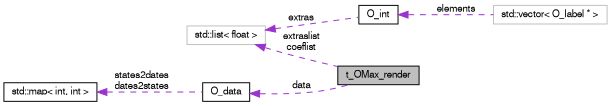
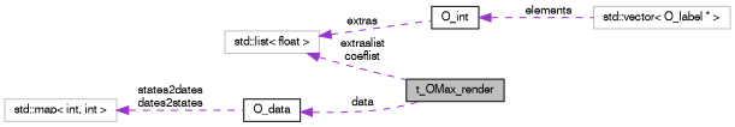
  digraph {
    rankdir=LR
    node [color=black fontname=FreeSans fontsize=10 shape=record]
    edge [color=darkorchid3 dir=back fontname=FreeSans fontsize=10 labelfontname=FreeSans labelfontsize=10 style=dashed]
    n1 [fillcolor=grey75 fontcolor=black height=0.2 label=t_OMax_render style=filled width=0.4]
    n2 [color=grey75 height=0.2 label="std::list\< float \>" width=0.4]
    n3 [height=0.2 label=O_int width=0.4]
    n4 [color=grey75 height=0.2 label="std::vector\< O_label * \>" width=0.4]
    n5 [height=0.2 label=O_data width=0.4]
-   n6 [height=0.2 label="std::map\< int, int \>" width=0.4]
+   n6 [color=grey75 height=0.2 label="std::map\< int, int \>" width=0.4]
    n2 -> n1 [label="extraslist\ncoeflist"]
    n2 -> n3 [label=extras]
    n3 -> n4 [label=elements]
    n5 -> n1 [label=data]
    n6 -> n5 [label="states2dates\ndates2states"]
  }
